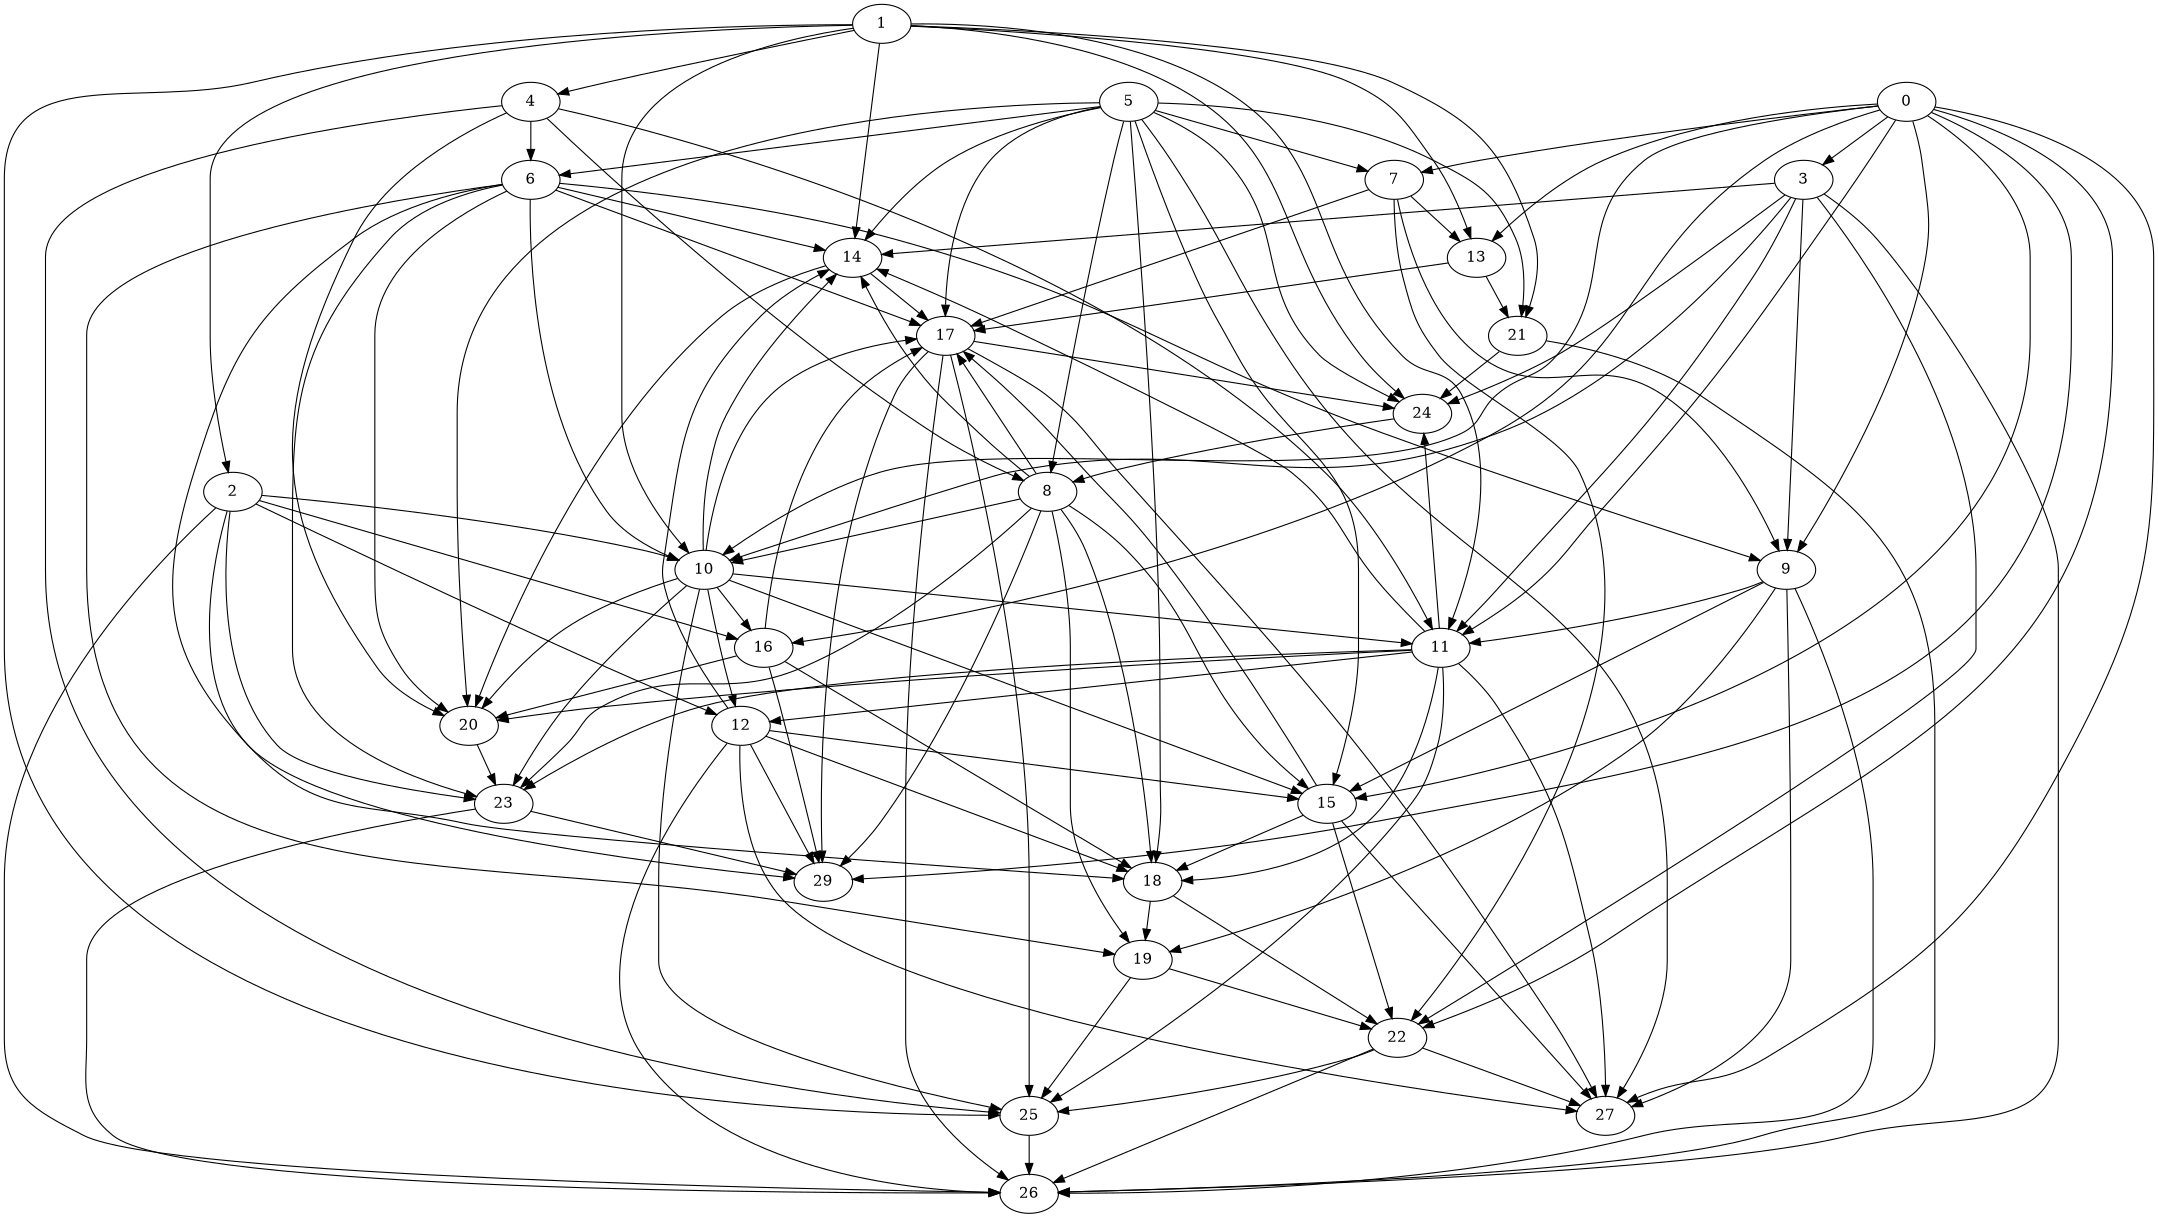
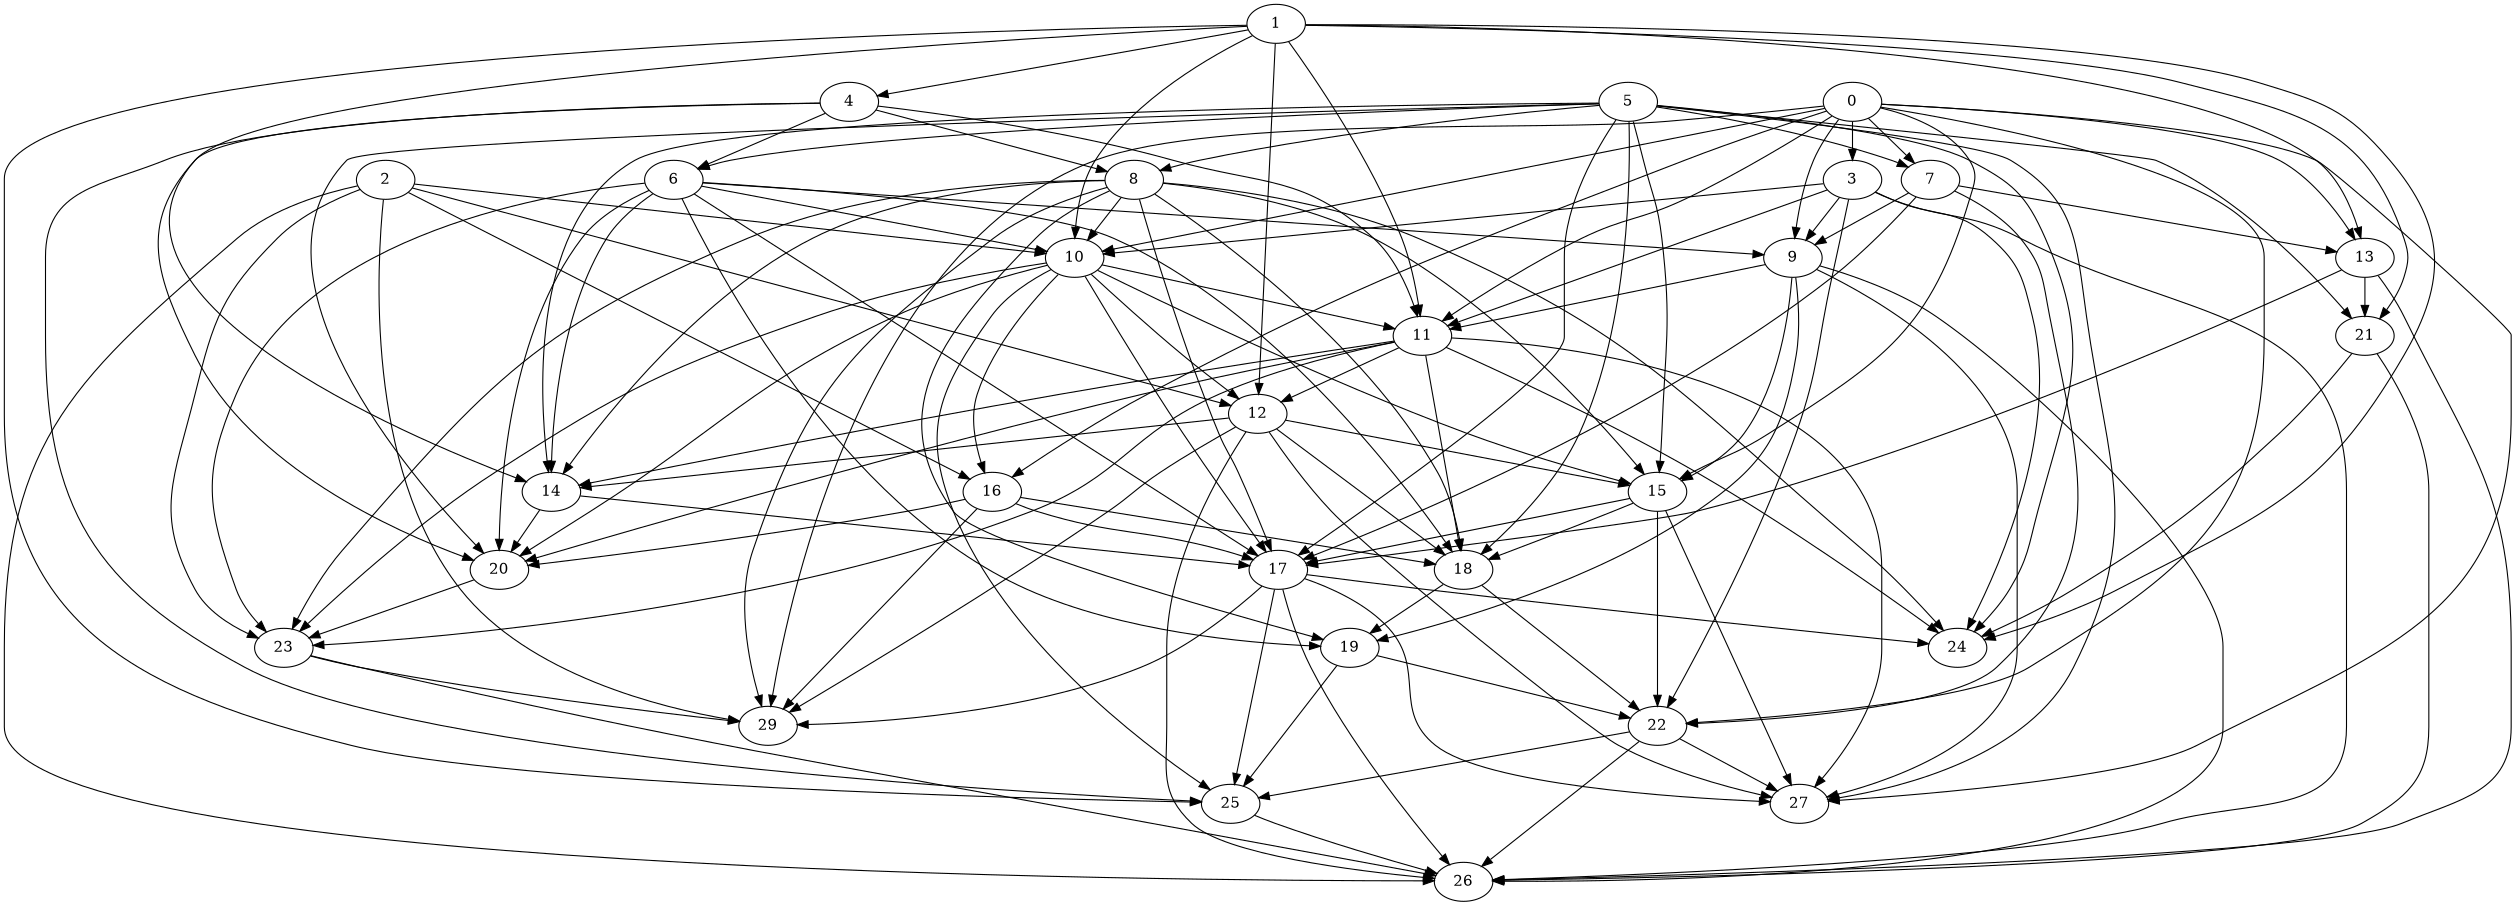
  digraph {
    node [Weight=247]
    edge [Weight=10]
    5 [Weight=444]
    6 [Weight=493]
    7 [Weight=99]
    8 [Weight=99]
    15
    14 [Weight=99]
    18
    20 [Weight=444]
    21 [Weight=296]
    17 [Weight=197]
    24 [Weight=493]
    27 [Weight=296]
    9 [Weight=493]
    10 [Weight=197]
    19 [Weight=197]
    23 [Weight=395]
    13
    22 [Weight=444]
    29 [Weight=345]
    26
    25 [Weight=99]
    1 [Weight=99]
    4 [Weight=345]
    2 [Weight=197]
    11 [Weight=493]
    16
    12
    0 [Weight=345]
    3 [Weight=148]
    5 -> 6 [Weight=9]
    5 -> 7 [Weight=2]
    5 -> 8
    5 -> 15 [Weight=5]
    5 -> 14 [Weight=8]
    5 -> 18 [Weight=2]
    5 -> 20 [Weight=9]
    5 -> 21 [Weight=4]
    5 -> 17 [Weight=8]
    5 -> 24 [Weight=6]
    5 -> 27
    6 -> 14 [Weight=7]
    6 -> 18 [Weight=8]
    6 -> 20 [Weight=8]
    6 -> 17 [Weight=4]
    6 -> 9 [Weight=8]
    6 -> 10 [Weight=9]
    6 -> 19 [Weight=6]
    6 -> 23 [Weight=8]
    7 -> 17 [Weight=6]
    7 -> 9 [Weight=4]
    7 -> 13 [Weight=6]
    7 -> 22
    8 -> 15 [Weight=2]
    8 -> 14 [Weight=5]
    8 -> 18 [Weight=4]
    8 -> 17 [Weight=8]
-   24 -> 8 [Weight=7]
+   8 -> 24 [Weight=7]
    8 -> 10 [Weight=5]
    8 -> 19
    8 -> 23 [Weight=4]
    8 -> 29 [Weight=6]
    15 -> 18 [Weight=3]
    15 -> 17 [Weight=5]
    15 -> 27 [Weight=6]
    15 -> 22 [Weight=9]
    14 -> 20
    14 -> 17 [Weight=7]
    18 -> 19
    18 -> 22 [Weight=6]
    20 -> 23 [Weight=9]
    21 -> 24
    21 -> 26 [Weight=3]
    17 -> 24 [Weight=4]
    17 -> 27 [Weight=7]
    17 -> 29 [Weight=8]
    17 -> 26 [Weight=4]
    17 -> 25 [Weight=9]
    9 -> 15 [Weight=2]
    9 -> 27
    9 -> 19 [Weight=6]
    9 -> 26
    9 -> 11
    10 -> 15 [Weight=7]
-   10 -> 14 [Weight=5]
    10 -> 20 [Weight=6]
    10 -> 17 [Weight=7]
    10 -> 23 [Weight=5]
    10 -> 25 [Weight=3]
    10 -> 11 [Weight=3]
    10 -> 16
    10 -> 12 [Weight=9]
    19 -> 22 [Weight=7]
    19 -> 25 [Weight=9]
    23 -> 29 [Weight=9]
    23 -> 26 [Weight=8]
    13 -> 21 [Weight=3]
    13 -> 17 [Weight=2]
+   13 -> 26 [Weight=3]
    22 -> 27 [Weight=6]
    22 -> 26 [Weight=3]
    22 -> 25 [Weight=2]
    25 -> 26 [Weight=9]
    1 -> 14 [Weight=8]
    1 -> 21
    1 -> 24
    1 -> 10 [Weight=2]
    1 -> 13 [Weight=7]
    1 -> 25 [Weight=6]
    1 -> 4 [Weight=4]
-   1 -> 2 [Weight=7]
+   1 -> 12 [Weight=7]
    1 -> 11 [Weight=7]
    4 -> 6 [Weight=3]
    4 -> 8
    4 -> 20 [Weight=6]
    4 -> 25 [Weight=4]
    4 -> 11 [Weight=5]
    2 -> 10 [Weight=9]
    2 -> 23 [Weight=3]
    2 -> 29 [Weight=9]
    2 -> 26 [Weight=8]
    2 -> 16 [Weight=6]
    2 -> 12 [Weight=8]
    11 -> 14 [Weight=9]
    11 -> 18 [Weight=2]
    11 -> 20 [Weight=7]
    11 -> 24 [Weight=9]
    11 -> 27 [Weight=2]
    11 -> 23
-   11 -> 25
    11 -> 12 [Weight=8]
    16 -> 18
    16 -> 20 [Weight=2]
    16 -> 17 [Weight=5]
    16 -> 29 [Weight=3]
    12 -> 15 [Weight=6]
    12 -> 14 [Weight=5]
    12 -> 18 [Weight=4]
    12 -> 27 [Weight=9]
    12 -> 29
    12 -> 26 [Weight=3]
    0 -> 7 [Weight=4]
    0 -> 15 [Weight=5]
    0 -> 27 [Weight=4]
    0 -> 9 [Weight=2]
    0 -> 10 [Weight=5]
    0 -> 13 [Weight=7]
    0 -> 22 [Weight=4]
    0 -> 29 [Weight=5]
    0 -> 11 [Weight=6]
    0 -> 16 [Weight=5]
    0 -> 3 [Weight=4]
-   3 -> 14 [Weight=5]
    3 -> 24 [Weight=3]
    3 -> 9 [Weight=6]
    3 -> 10 [Weight=8]
    3 -> 22
    3 -> 26
    3 -> 11 [Weight=7]
  }
